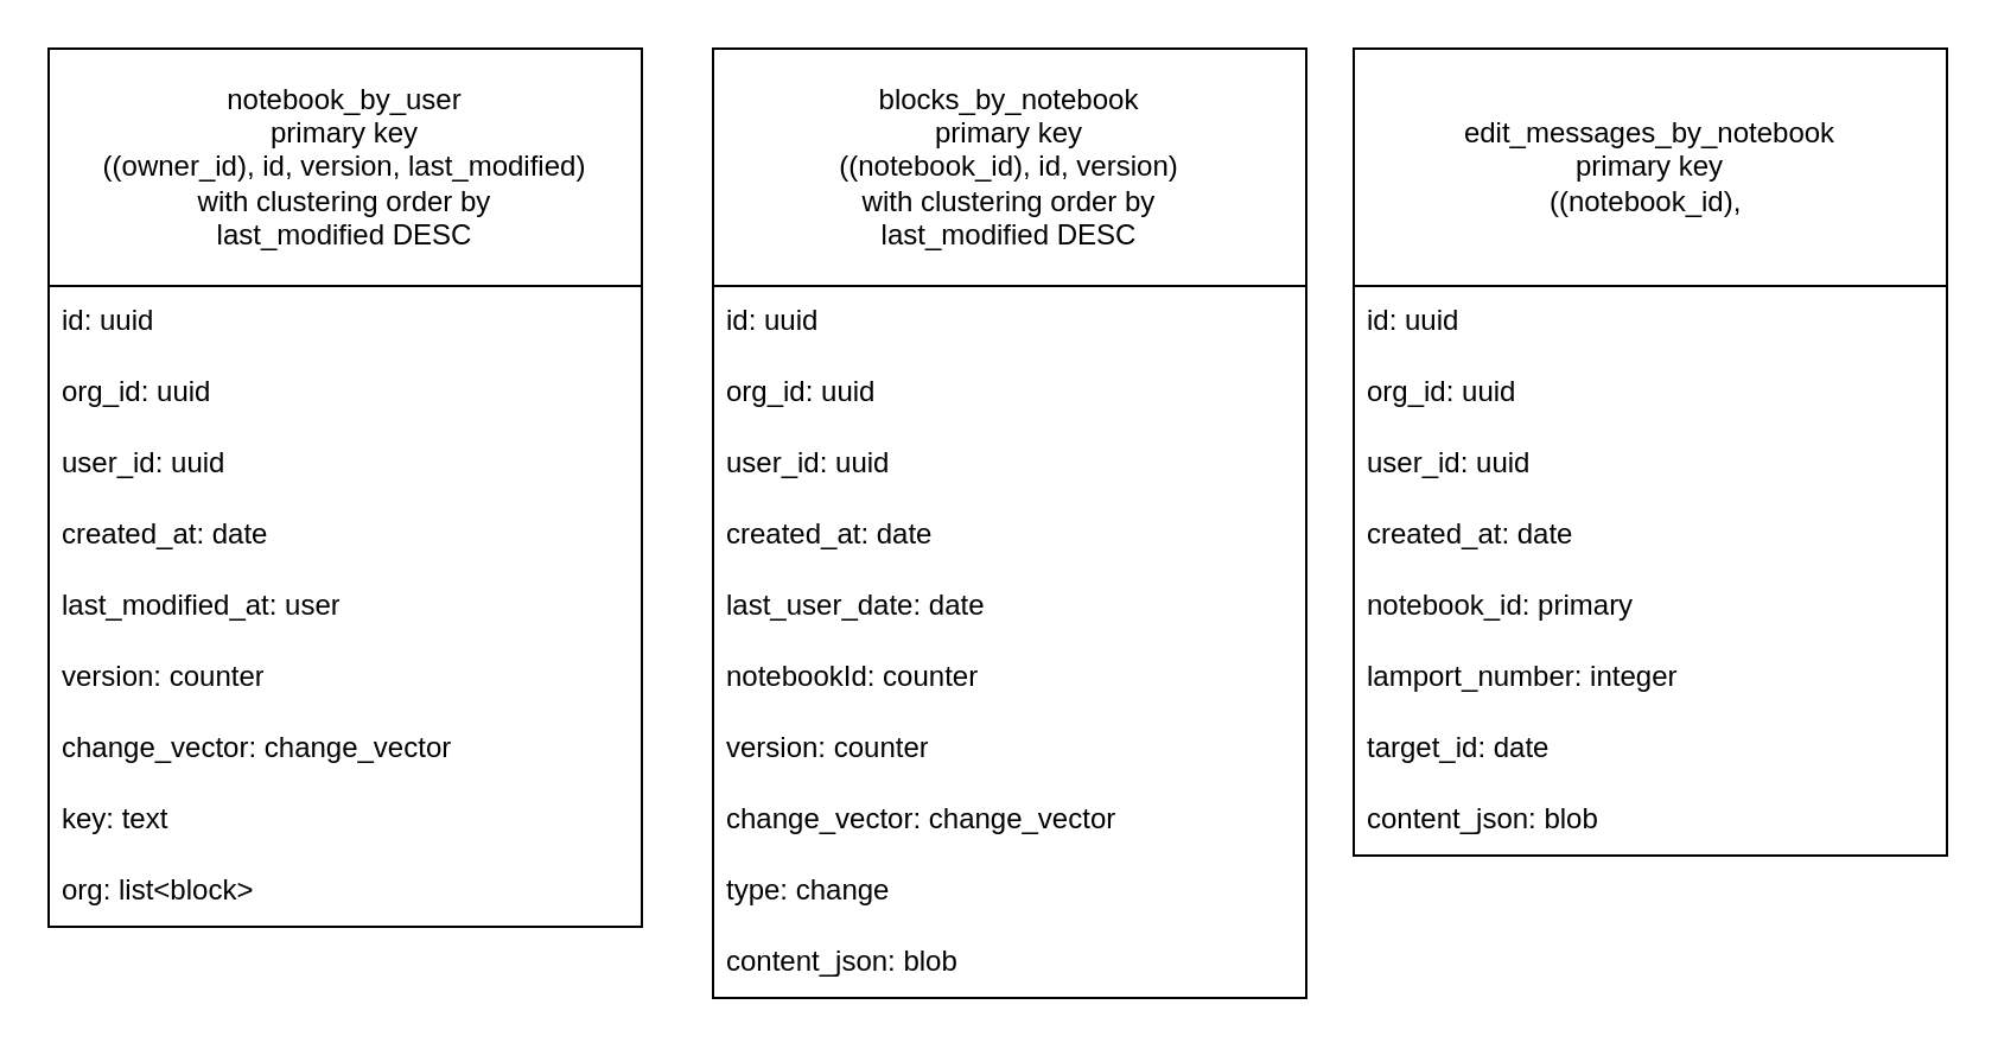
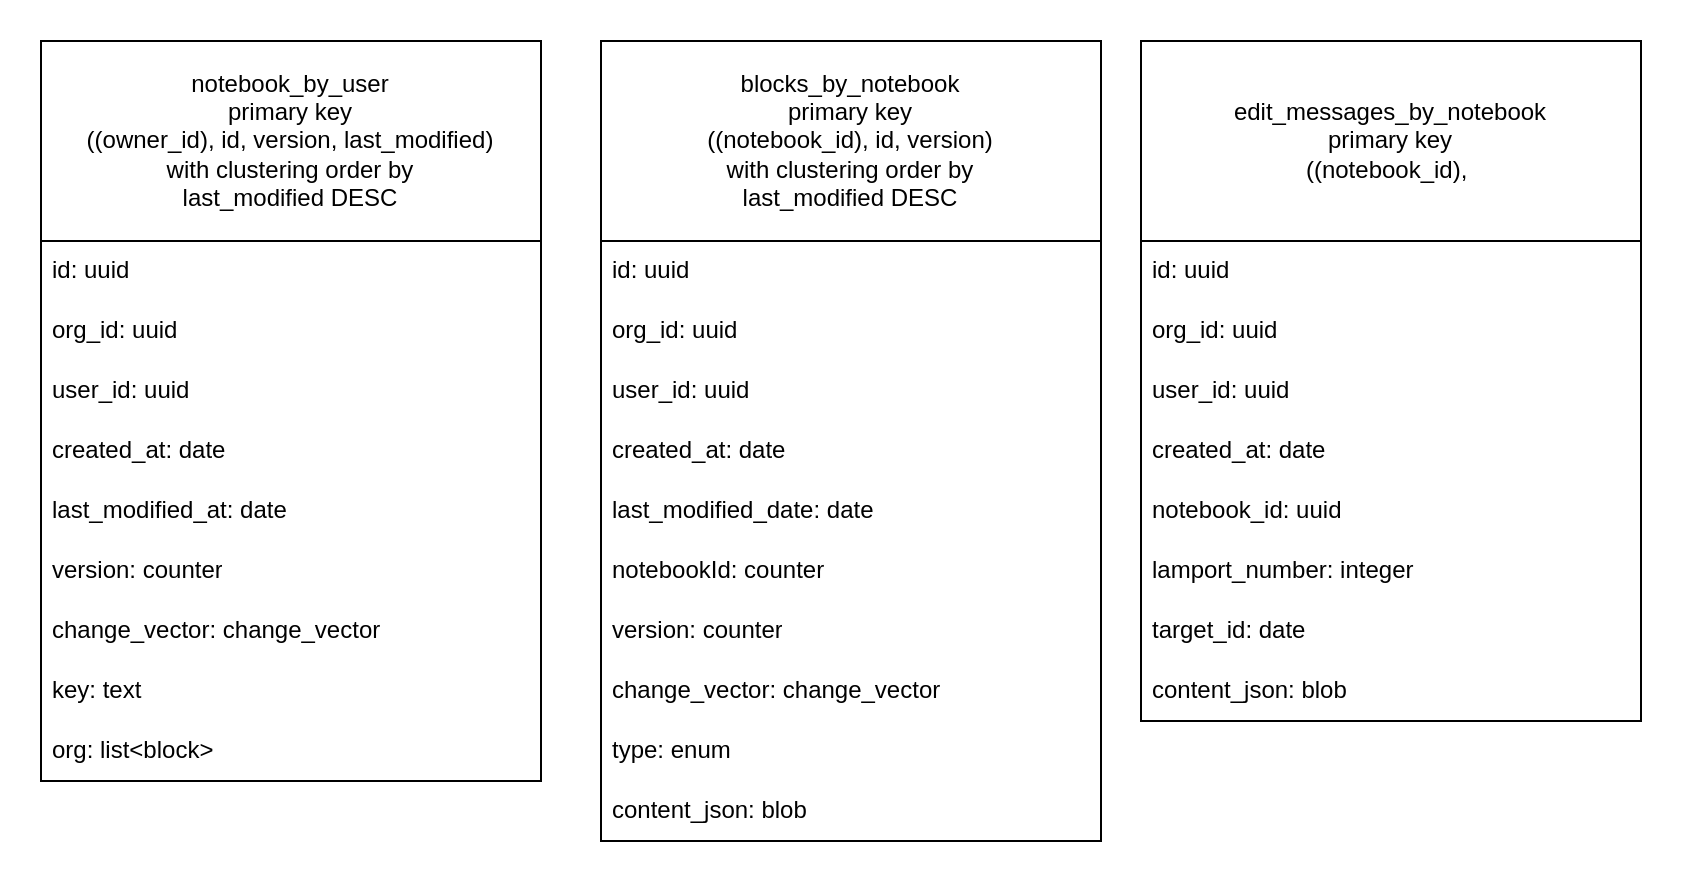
  <mxCell id="0" />
  <mxCell id="1" parent="0" />
  <mxCell id="2" value="notebook_by_user&lt;br&gt;primary key&lt;br&gt;((owner_id), id, version, last_modified)&lt;br&gt;with clustering order by&lt;br&gt;last_modified DESC" style="swimlane;fontStyle=0;childLayout=stackLayout;horizontal=1;startSize=100;horizontalStack=0;resizeParent=1;resizeParentMax=0;resizeLast=0;collapsible=1;marginBottom=0;whiteSpace=wrap;html=1;" parent="1" vertex="1"><mxGeometry x="20" y="20" width="250" height="370" as="geometry" /></mxCell>
  <mxCell id="3" value="id: uuid" style="text;strokeColor=none;fillColor=none;align=left;verticalAlign=middle;spacingLeft=4;spacingRight=4;overflow=hidden;points=[[0,0.5],[1,0.5]];portConstraint=eastwest;rotatable=0;whiteSpace=wrap;html=1;" parent="2" vertex="1"><mxGeometry y="100" width="250" height="30" as="geometry" /></mxCell>
  <mxCell id="4" value="org_id: uuid" style="text;strokeColor=none;fillColor=none;align=left;verticalAlign=middle;spacingLeft=4;spacingRight=4;overflow=hidden;points=[[0,0.5],[1,0.5]];portConstraint=eastwest;rotatable=0;whiteSpace=wrap;html=1;" parent="2" vertex="1"><mxGeometry y="130" width="250" height="30" as="geometry" /></mxCell>
  <mxCell id="5" value="user_id: uuid" style="text;strokeColor=none;fillColor=none;align=left;verticalAlign=middle;spacingLeft=4;spacingRight=4;overflow=hidden;points=[[0,0.5],[1,0.5]];portConstraint=eastwest;rotatable=0;whiteSpace=wrap;html=1;" vertex="1" parent="2"><mxGeometry y="160" width="250" height="30" as="geometry" /></mxCell>
  <mxCell id="6" value="created_at: date" style="text;strokeColor=none;fillColor=none;align=left;verticalAlign=middle;spacingLeft=4;spacingRight=4;overflow=hidden;points=[[0,0.5],[1,0.5]];portConstraint=eastwest;rotatable=0;whiteSpace=wrap;html=1;" parent="2" vertex="1"><mxGeometry y="190" width="250" height="30" as="geometry" /></mxCell>
- <mxCell id="7" value="last_modified_at: user" style="text;strokeColor=none;fillColor=none;align=left;verticalAlign=middle;spacingLeft=4;spacingRight=4;overflow=hidden;points=[[0,0.5],[1,0.5]];portConstraint=eastwest;rotatable=0;whiteSpace=wrap;html=1;" parent="2" vertex="1"><mxGeometry y="220" width="250" height="30" as="geometry" /></mxCell>
+ <mxCell id="7" value="last_modified_at: date" style="text;strokeColor=none;fillColor=none;align=left;verticalAlign=middle;spacingLeft=4;spacingRight=4;overflow=hidden;points=[[0,0.5],[1,0.5]];portConstraint=eastwest;rotatable=0;whiteSpace=wrap;html=1;" parent="2" vertex="1"><mxGeometry y="220" width="250" height="30" as="geometry" /></mxCell>
  <mxCell id="8" value="version: counter" style="text;strokeColor=none;fillColor=none;align=left;verticalAlign=middle;spacingLeft=4;spacingRight=4;overflow=hidden;points=[[0,0.5],[1,0.5]];portConstraint=eastwest;rotatable=0;whiteSpace=wrap;html=1;" parent="2" vertex="1"><mxGeometry y="250" width="250" height="30" as="geometry" /></mxCell>
  <mxCell id="9" value="change_vector: change_vector" style="text;strokeColor=none;fillColor=none;align=left;verticalAlign=middle;spacingLeft=4;spacingRight=4;overflow=hidden;points=[[0,0.5],[1,0.5]];portConstraint=eastwest;rotatable=0;whiteSpace=wrap;html=1;" vertex="1" parent="2"><mxGeometry y="280" width="250" height="30" as="geometry" /></mxCell>
  <mxCell id="10" value="key: text" style="text;strokeColor=none;fillColor=none;align=left;verticalAlign=middle;spacingLeft=4;spacingRight=4;overflow=hidden;points=[[0,0.5],[1,0.5]];portConstraint=eastwest;rotatable=0;whiteSpace=wrap;html=1;" parent="2" vertex="1"><mxGeometry y="310" width="250" height="30" as="geometry" /></mxCell>
  <mxCell id="11" value="org: list&amp;lt;block&amp;gt;" style="text;strokeColor=none;fillColor=none;align=left;verticalAlign=middle;spacingLeft=4;spacingRight=4;overflow=hidden;points=[[0,0.5],[1,0.5]];portConstraint=eastwest;rotatable=0;whiteSpace=wrap;html=1;" vertex="1" parent="2"><mxGeometry y="340" width="250" height="30" as="geometry" /></mxCell>
  <mxCell id="12" value="blocks_by_notebook&lt;br&gt;primary key&lt;br&gt;((notebook_id), id, version)&lt;br&gt;with clustering order by&lt;br&gt;last_modified DESC" style="swimlane;fontStyle=0;childLayout=stackLayout;horizontal=1;startSize=100;horizontalStack=0;resizeParent=1;resizeParentMax=0;resizeLast=0;collapsible=1;marginBottom=0;whiteSpace=wrap;html=1;" parent="1" vertex="1"><mxGeometry x="300" y="20" width="250" height="400" as="geometry" /></mxCell>
  <mxCell id="13" value="id: uuid" style="text;strokeColor=none;fillColor=none;align=left;verticalAlign=middle;spacingLeft=4;spacingRight=4;overflow=hidden;points=[[0,0.5],[1,0.5]];portConstraint=eastwest;rotatable=0;whiteSpace=wrap;html=1;" parent="12" vertex="1"><mxGeometry y="100" width="250" height="30" as="geometry" /></mxCell>
  <mxCell id="14" value="org_id: uuid" style="text;strokeColor=none;fillColor=none;align=left;verticalAlign=middle;spacingLeft=4;spacingRight=4;overflow=hidden;points=[[0,0.5],[1,0.5]];portConstraint=eastwest;rotatable=0;whiteSpace=wrap;html=1;" vertex="1" parent="12"><mxGeometry y="130" width="250" height="30" as="geometry" /></mxCell>
  <mxCell id="15" value="user_id: uuid" style="text;strokeColor=none;fillColor=none;align=left;verticalAlign=middle;spacingLeft=4;spacingRight=4;overflow=hidden;points=[[0,0.5],[1,0.5]];portConstraint=eastwest;rotatable=0;whiteSpace=wrap;html=1;" vertex="1" parent="12"><mxGeometry y="160" width="250" height="30" as="geometry" /></mxCell>
  <mxCell id="16" value="created_at: date" style="text;strokeColor=none;fillColor=none;align=left;verticalAlign=middle;spacingLeft=4;spacingRight=4;overflow=hidden;points=[[0,0.5],[1,0.5]];portConstraint=eastwest;rotatable=0;whiteSpace=wrap;html=1;" vertex="1" parent="12"><mxGeometry y="190" width="250" height="30" as="geometry" /></mxCell>
- <mxCell id="17" value="last_user_date: date" style="text;strokeColor=none;fillColor=none;align=left;verticalAlign=middle;spacingLeft=4;spacingRight=4;overflow=hidden;points=[[0,0.5],[1,0.5]];portConstraint=eastwest;rotatable=0;whiteSpace=wrap;html=1;" vertex="1" parent="12"><mxGeometry y="220" width="250" height="30" as="geometry" /></mxCell>
+ <mxCell id="17" value="last_modified_date: date" style="text;strokeColor=none;fillColor=none;align=left;verticalAlign=middle;spacingLeft=4;spacingRight=4;overflow=hidden;points=[[0,0.5],[1,0.5]];portConstraint=eastwest;rotatable=0;whiteSpace=wrap;html=1;" vertex="1" parent="12"><mxGeometry y="220" width="250" height="30" as="geometry" /></mxCell>
  <mxCell id="18" value="notebookId: counter" style="text;strokeColor=none;fillColor=none;align=left;verticalAlign=middle;spacingLeft=4;spacingRight=4;overflow=hidden;points=[[0,0.5],[1,0.5]];portConstraint=eastwest;rotatable=0;whiteSpace=wrap;html=1;" parent="12" vertex="1"><mxGeometry y="250" width="250" height="30" as="geometry" /></mxCell>
  <mxCell id="19" value="version: counter" style="text;strokeColor=none;fillColor=none;align=left;verticalAlign=middle;spacingLeft=4;spacingRight=4;overflow=hidden;points=[[0,0.5],[1,0.5]];portConstraint=eastwest;rotatable=0;whiteSpace=wrap;html=1;" parent="12" vertex="1"><mxGeometry y="280" width="250" height="30" as="geometry" /></mxCell>
  <mxCell id="20" value="change_vector: change_vector" style="text;strokeColor=none;fillColor=none;align=left;verticalAlign=middle;spacingLeft=4;spacingRight=4;overflow=hidden;points=[[0,0.5],[1,0.5]];portConstraint=eastwest;rotatable=0;whiteSpace=wrap;html=1;" vertex="1" parent="12"><mxGeometry y="310" width="250" height="30" as="geometry" /></mxCell>
- <mxCell id="21" value="type: change" style="text;strokeColor=none;fillColor=none;align=left;verticalAlign=middle;spacingLeft=4;spacingRight=4;overflow=hidden;points=[[0,0.5],[1,0.5]];portConstraint=eastwest;rotatable=0;whiteSpace=wrap;html=1;" vertex="1" parent="12"><mxGeometry y="340" width="250" height="30" as="geometry" /></mxCell>
+ <mxCell id="21" value="type: enum" style="text;strokeColor=none;fillColor=none;align=left;verticalAlign=middle;spacingLeft=4;spacingRight=4;overflow=hidden;points=[[0,0.5],[1,0.5]];portConstraint=eastwest;rotatable=0;whiteSpace=wrap;html=1;" vertex="1" parent="12"><mxGeometry y="340" width="250" height="30" as="geometry" /></mxCell>
  <mxCell id="22" value="content_json: blob" style="text;strokeColor=none;fillColor=none;align=left;verticalAlign=middle;spacingLeft=4;spacingRight=4;overflow=hidden;points=[[0,0.5],[1,0.5]];portConstraint=eastwest;rotatable=0;whiteSpace=wrap;html=1;" parent="12" vertex="1"><mxGeometry y="370" width="250" height="30" as="geometry" /></mxCell>
  <mxCell id="23" value="edit_messages_by_notebook&lt;br&gt;primary key&lt;br&gt;((notebook_id),&amp;nbsp;" style="swimlane;fontStyle=0;childLayout=stackLayout;horizontal=1;startSize=100;horizontalStack=0;resizeParent=1;resizeParentMax=0;resizeLast=0;collapsible=1;marginBottom=0;whiteSpace=wrap;html=1;" vertex="1" parent="1"><mxGeometry x="570" y="20" width="250" height="340" as="geometry" /></mxCell>
  <mxCell id="24" value="id: uuid" style="text;strokeColor=none;fillColor=none;align=left;verticalAlign=middle;spacingLeft=4;spacingRight=4;overflow=hidden;points=[[0,0.5],[1,0.5]];portConstraint=eastwest;rotatable=0;whiteSpace=wrap;html=1;" vertex="1" parent="23"><mxGeometry y="100" width="250" height="30" as="geometry" /></mxCell>
  <mxCell id="25" value="org_id: uuid" style="text;strokeColor=none;fillColor=none;align=left;verticalAlign=middle;spacingLeft=4;spacingRight=4;overflow=hidden;points=[[0,0.5],[1,0.5]];portConstraint=eastwest;rotatable=0;whiteSpace=wrap;html=1;" vertex="1" parent="23"><mxGeometry y="130" width="250" height="30" as="geometry" /></mxCell>
  <mxCell id="26" value="user_id: uuid" style="text;strokeColor=none;fillColor=none;align=left;verticalAlign=middle;spacingLeft=4;spacingRight=4;overflow=hidden;points=[[0,0.5],[1,0.5]];portConstraint=eastwest;rotatable=0;whiteSpace=wrap;html=1;" vertex="1" parent="23"><mxGeometry y="160" width="250" height="30" as="geometry" /></mxCell>
  <mxCell id="27" value="created_at: date" style="text;strokeColor=none;fillColor=none;align=left;verticalAlign=middle;spacingLeft=4;spacingRight=4;overflow=hidden;points=[[0,0.5],[1,0.5]];portConstraint=eastwest;rotatable=0;whiteSpace=wrap;html=1;" vertex="1" parent="23"><mxGeometry y="190" width="250" height="30" as="geometry" /></mxCell>
- <mxCell id="28" value="notebook_id: primary" style="text;strokeColor=none;fillColor=none;align=left;verticalAlign=middle;spacingLeft=4;spacingRight=4;overflow=hidden;points=[[0,0.5],[1,0.5]];portConstraint=eastwest;rotatable=0;whiteSpace=wrap;html=1;" vertex="1" parent="23"><mxGeometry y="220" width="250" height="30" as="geometry" /></mxCell>
+ <mxCell id="28" value="notebook_id: uuid" style="text;strokeColor=none;fillColor=none;align=left;verticalAlign=middle;spacingLeft=4;spacingRight=4;overflow=hidden;points=[[0,0.5],[1,0.5]];portConstraint=eastwest;rotatable=0;whiteSpace=wrap;html=1;" vertex="1" parent="23"><mxGeometry y="220" width="250" height="30" as="geometry" /></mxCell>
  <mxCell id="29" value="lamport_number: integer" style="text;strokeColor=none;fillColor=none;align=left;verticalAlign=middle;spacingLeft=4;spacingRight=4;overflow=hidden;points=[[0,0.5],[1,0.5]];portConstraint=eastwest;rotatable=0;whiteSpace=wrap;html=1;" vertex="1" parent="23"><mxGeometry y="250" width="250" height="30" as="geometry" /></mxCell>
  <mxCell id="30" value="target_id: date" style="text;strokeColor=none;fillColor=none;align=left;verticalAlign=middle;spacingLeft=4;spacingRight=4;overflow=hidden;points=[[0,0.5],[1,0.5]];portConstraint=eastwest;rotatable=0;whiteSpace=wrap;html=1;" vertex="1" parent="23"><mxGeometry y="280" width="250" height="30" as="geometry" /></mxCell>
  <mxCell id="31" value="content_json: blob" style="text;strokeColor=none;fillColor=none;align=left;verticalAlign=middle;spacingLeft=4;spacingRight=4;overflow=hidden;points=[[0,0.5],[1,0.5]];portConstraint=eastwest;rotatable=0;whiteSpace=wrap;html=1;" vertex="1" parent="23"><mxGeometry y="310" width="250" height="30" as="geometry" /></mxCell>
